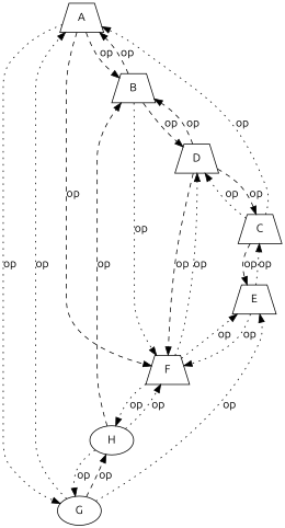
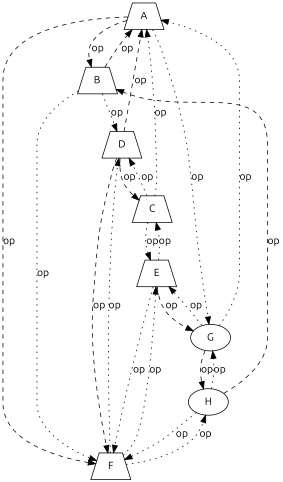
  digraph {
    fontname=Ubuntu
    node [fontname=Ubuntu shape=trapezium]
    edge [arrowhead=normal fontname=Ubuntu style=dotted]
    A
    B
    G [shape=ellipse]
    F
    D
    C
    E
    H [shape=ellipse]
    A -> B [label=op style=dashed]
    A -> G [label=op]
    A -> F [label=op style=dashed]
    B -> A [label=op style=dashed]
    B -> F [label=op]
-   B -> D [label=op style=dashed]
+   B -> D [label=op]
    G -> A [label=op]
    G -> E [label=op]
    G -> H [label=op style=dashed]
    F -> D [label=op]
    F -> E [label=op]
    F -> H [label=op]
-   D -> B [label=op style=dashed]
+   D -> A [label=op style=dashed]
    D -> F [label=op style=dashed]
    D -> C [label=op style=dashed]
    C -> A [label=op]
    C -> D [label=op]
-   C -> E [label=op style=dashed]
+   C -> E [label=op]
+   E -> G [label=op style=dashed]
    E -> F [label=op]
    E -> C [label=op]
    H -> B [label=op style=dashed]
    H -> G [label=op]
    H -> F [label=op]
  }
